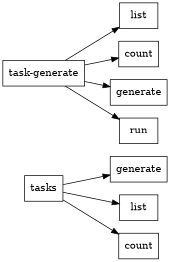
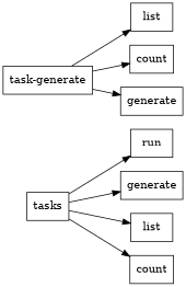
  digraph {
    rankdir=LR
    node [shape=box]
    n1 [label="task-generate"]
    n2 [label=list]
    n3 [label=count]
    n4 [label=generate]
    n5 [label=tasks]
    n6 [label=generate]
    n7 [label=list]
    n8 [label=count]
    n9 [label=run]
    n1 -> n2
    n1 -> n3
    n1 -> n4
    n5 -> n6
    n5 -> n7
    n5 -> n8
-   n1 -> n9
+   n5 -> n9
  }
